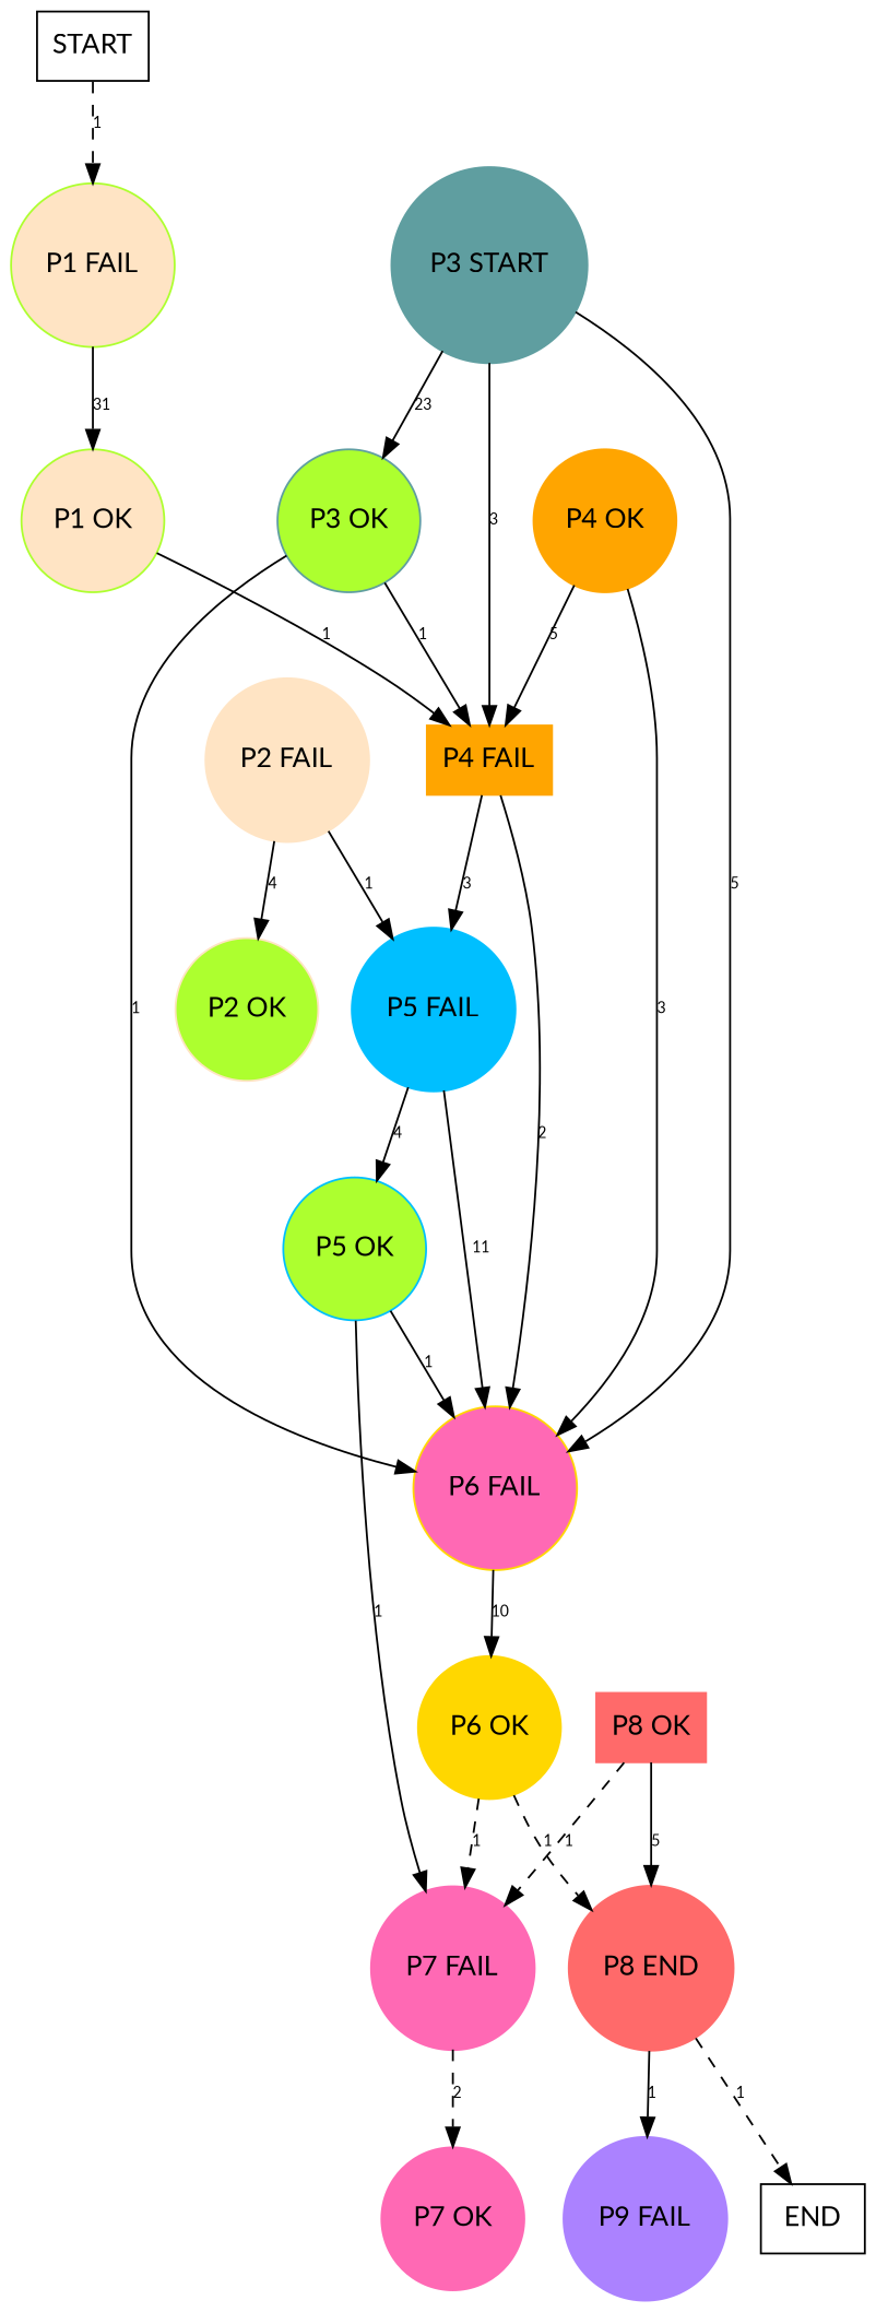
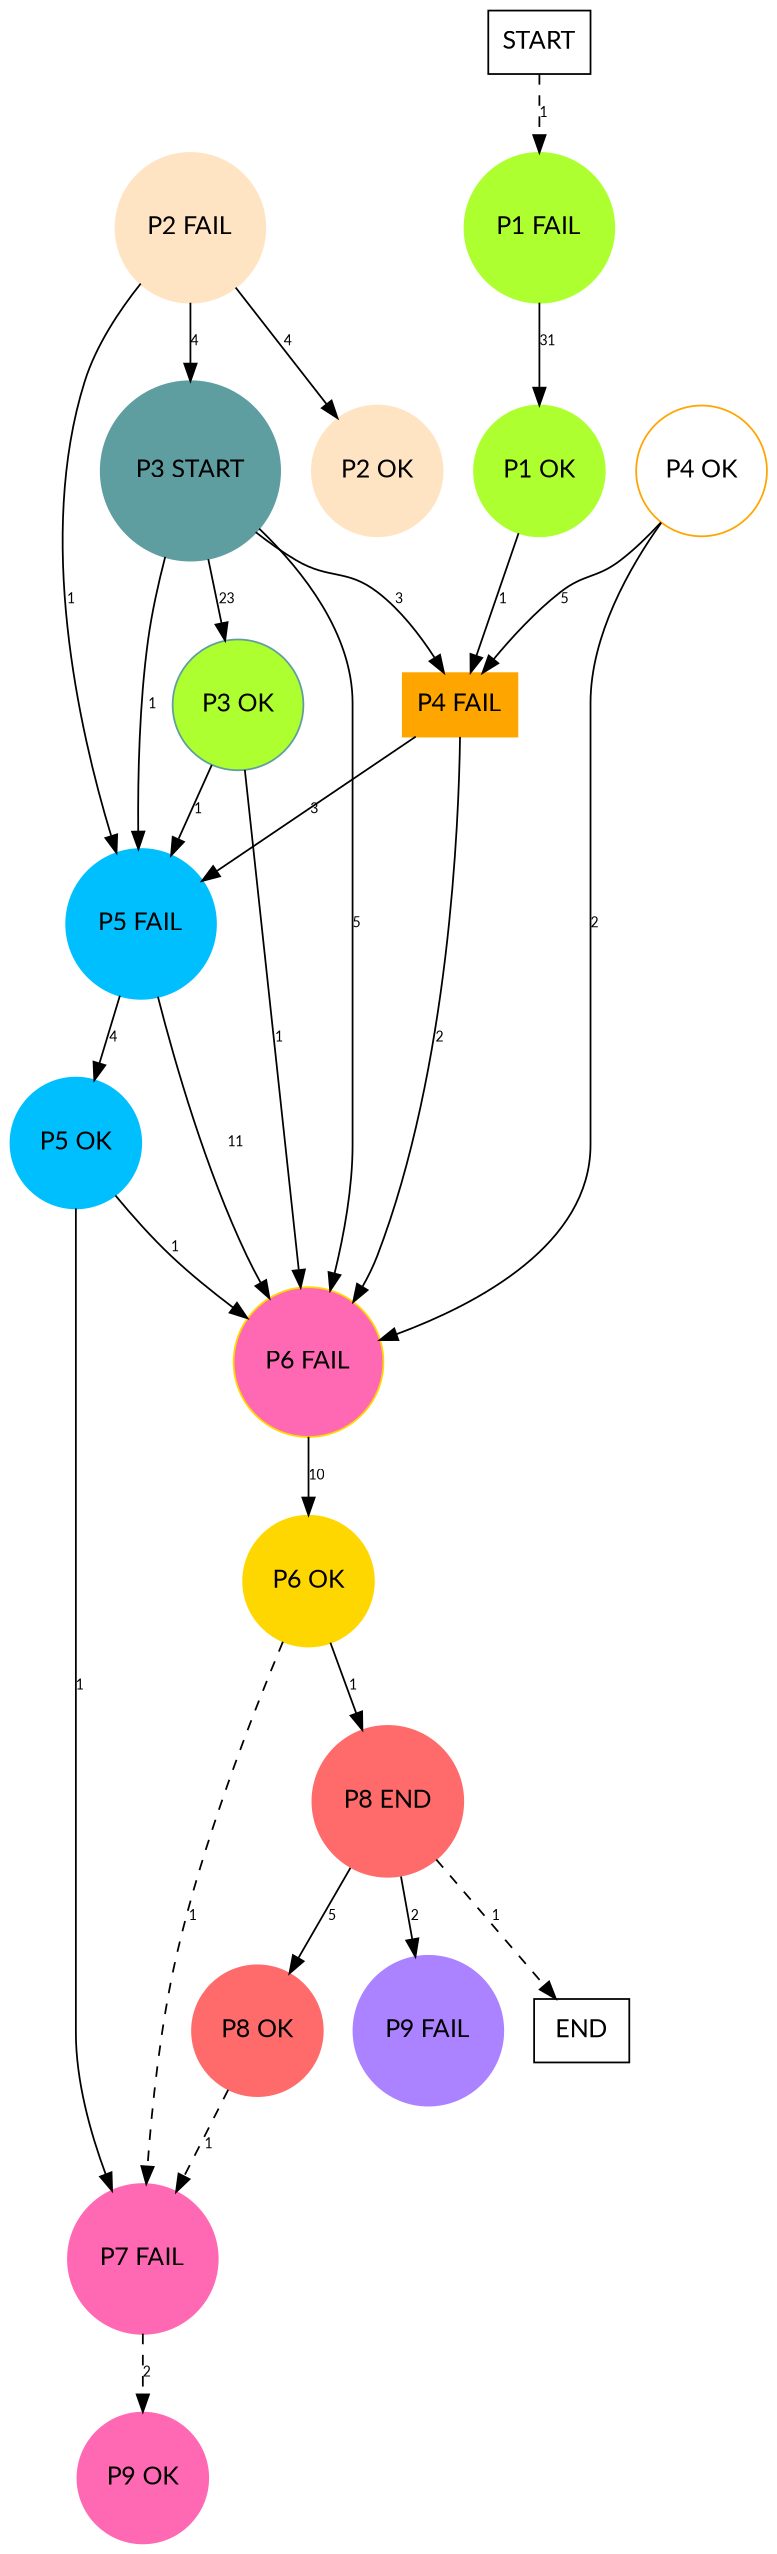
  digraph {
    fontname=Lato
    node [color=greenyellow fontname=Lato shape=circle style=filled]
    edge [fontname=Lato fontsize=8 labelfloat=false]
-   "P1 FAIL" [fillcolor=bisque]
-   "P1 OK" [fillcolor=bisque]
+   "P1 FAIL"
+   "P1 OK"
    "P4 FAIL" [color=orange shape=box]
    "P2 FAIL" [color=bisque]
    n5 [color=cadetblue label="P3 START"]
-   "P2 OK" [color=bisque fillcolor=greenyellow]
+   "P2 OK" [color=bisque]
    "P5 FAIL" [color=deepskyblue]
    "P6 FAIL" [color=gold fillcolor=hotpink]
    "P3 OK" [color=cadetblue fillcolor=greenyellow]
-   "P5 OK" [color=deepskyblue fillcolor=greenyellow]
+   "P5 OK" [color=deepskyblue]
    "P6 OK" [color=gold]
-   "P4 OK" [color=orange]
+   "P4 OK" [color=orange fillcolor=white]
    "P7 FAIL" [color=hotpink]
-   "P7 OK" [color=hotpink]
+   "P7 OK" [color=hotpink label="P9 OK"]
    n15 [color=indianred1 label="P8 END"]
-   "P8 OK" [color=indianred1 shape=box]
+   "P8 OK" [color=indianred1]
    "P9 FAIL" [color=mediumpurple1]
    END [color=black fillcolor=white shape=box]
    START [color=black fillcolor=white shape=box]
    "P1 FAIL" -> "P1 OK" [label=31]
    "P1 OK" -> "P4 FAIL" [label=1]
    "P4 FAIL" -> "P5 FAIL" [label=3]
    "P4 FAIL" -> "P6 FAIL" [label=2]
+   "P2 FAIL" -> n5 [label=4]
    "P2 FAIL" -> "P2 OK" [label=4]
    "P2 FAIL" -> "P5 FAIL" [label=1]
    n5 -> "P4 FAIL" [label=3]
+   n5 -> "P5 FAIL" [label=1]
    n5 -> "P6 FAIL" [label=5]
    n5 -> "P3 OK" [label=23]
    "P5 FAIL" -> "P6 FAIL" [label=11]
    "P5 FAIL" -> "P5 OK" [label=4]
    "P6 FAIL" -> "P6 OK" [label=10]
-   "P3 OK" -> "P4 FAIL" [label=1]
+   "P3 OK" -> "P5 FAIL" [label=1]
    "P3 OK" -> "P6 FAIL" [label=1]
    "P5 OK" -> "P6 FAIL" [label=1]
    "P5 OK" -> "P7 FAIL" [label=1]
    "P6 OK" -> "P7 FAIL" [label=1 style=dashed]
-   "P6 OK" -> n15 [label=1 style=dashed]
+   "P6 OK" -> n15 [label=1]
    "P4 OK" -> "P4 FAIL" [label=5]
-   "P4 OK" -> "P6 FAIL" [label=3]
+   "P4 OK" -> "P6 FAIL" [label=2]
    "P7 FAIL" -> "P7 OK" [label=2 style=dashed]
-   "P8 OK" -> n15 [label=5]
-   n15 -> "P9 FAIL" [label=1]
+   n15 -> "P8 OK" [label=5]
+   n15 -> "P9 FAIL" [label=2]
    n15 -> END [label=1 style=dashed]
    "P8 OK" -> "P7 FAIL" [label=1 style=dashed]
    START -> "P1 FAIL" [label=1 style=dashed]
  }
